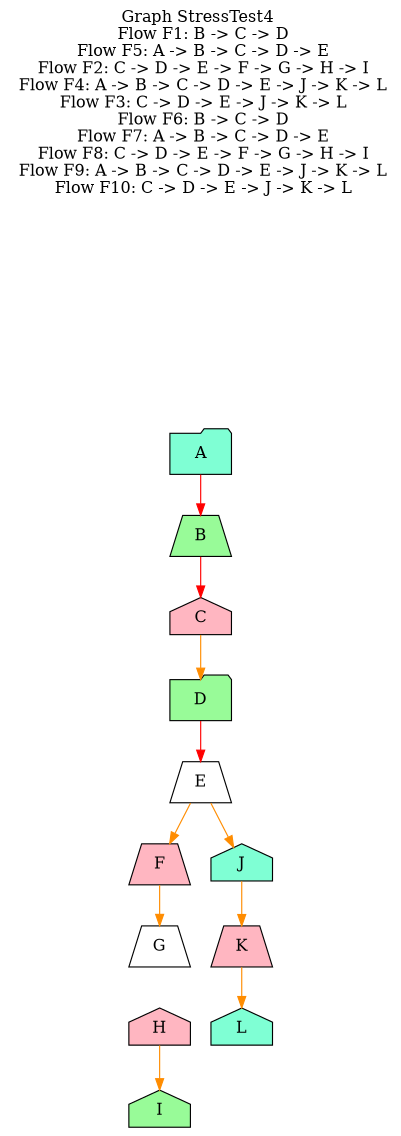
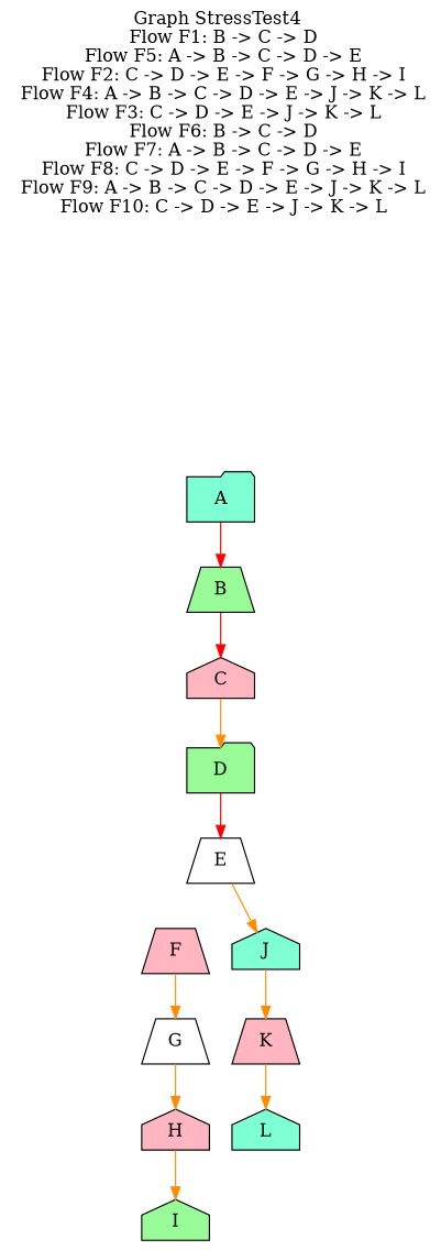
  strict digraph {
    label=<Graph StressTest4 <br/> Flow F1: B -&#62; C -&#62; D<br/> Flow F5: A -&#62; B -&#62; C -&#62; D -&#62; E<br/> Flow F2: C -&#62; D -&#62; E -&#62; F -&#62; G -&#62; H -&#62; I<br/> Flow F4: A -&#62; B -&#62; C -&#62; D -&#62; E -&#62; J -&#62; K -&#62; L<br/> Flow F3: C -&#62; D -&#62; E -&#62; J -&#62; K -&#62; L<br/> Flow F6: B -&#62; C -&#62; D<br/> Flow F7: A -&#62; B -&#62; C -&#62; D -&#62; E<br/> Flow F8: C -&#62; D -&#62; E -&#62; F -&#62; G -&#62; H -&#62; I<br/> Flow F9: A -&#62; B -&#62; C -&#62; D -&#62; E -&#62; J -&#62; K -&#62; L<br/> Flow F10: C -&#62; D -&#62; E -&#62; J -&#62; K -&#62; L<br/> >
    labelloc=t
    node [fillcolor=lightpink shape=house style=filled]
    edge [color=darkorange]
    C
    B [fillcolor=palegreen shape=trapezium]
    D [fillcolor=palegreen shape=folder]
    E [fillcolor=white shape=trapezium]
    F [shape=trapezium]
    J [fillcolor=aquamarine]
    A [fillcolor=aquamarine shape=folder]
    G [fillcolor=white shape=trapezium]
    K [shape=trapezium]
    H
    I [fillcolor=palegreen]
    L [fillcolor=aquamarine]
    C -> D
    B -> C [color=red]
    D -> E [color=red]
-   E -> F
    E -> J
    F -> G
    J -> K
    A -> B [color=red]
+   G -> H
    K -> L
    H -> I
  }
